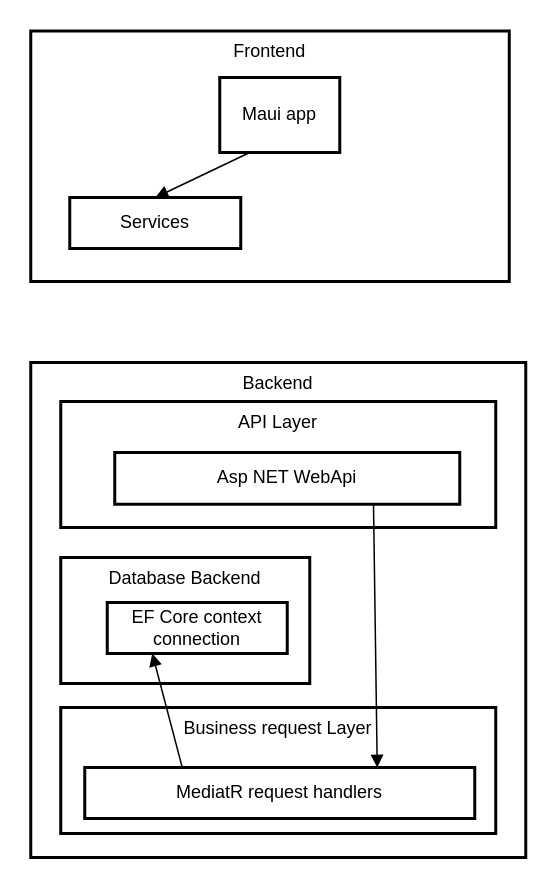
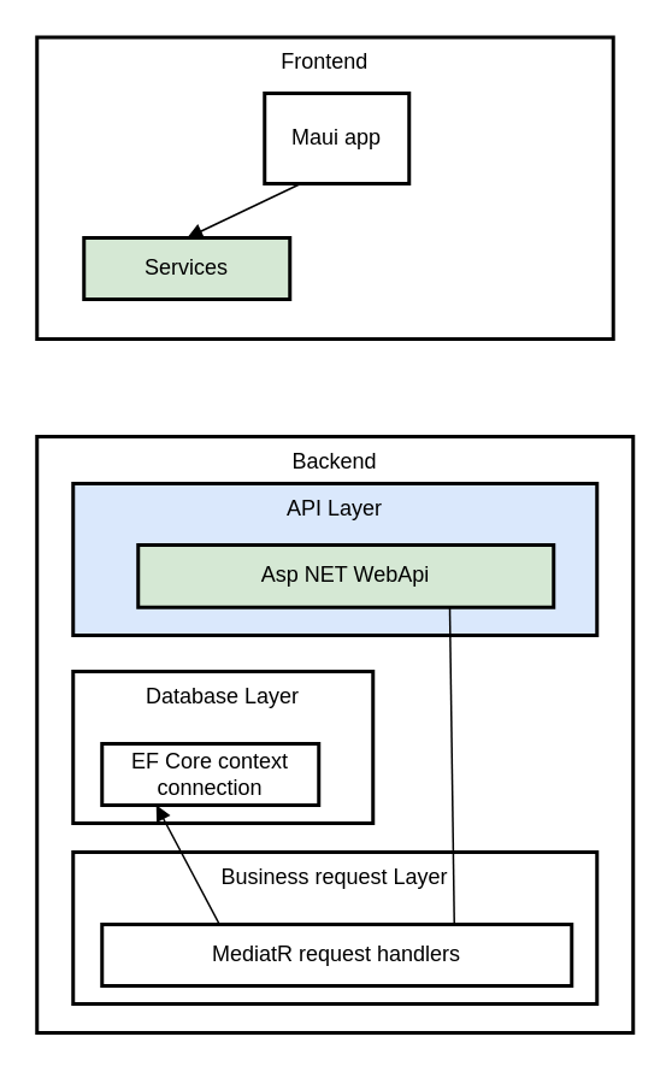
  <mxCell id="0" />
  <mxCell id="1" parent="0" />
  <mxCell id="2" value="Backend" style="whiteSpace=wrap;strokeWidth=2;verticalAlign=top;" parent="1" vertex="1"><mxGeometry x="20" y="241" width="330" height="330" as="geometry" /></mxCell>
- <mxCell id="3" value="API Layer" style="whiteSpace=wrap;strokeWidth=2;verticalAlign=top;" parent="1" vertex="1"><mxGeometry x="40" y="267" width="290" height="84" as="geometry" /></mxCell>
- <mxCell id="4" value="Asp NET WebApi" style="whiteSpace=wrap;strokeWidth=2;" parent="1" vertex="1"><mxGeometry x="76" y="301" width="230" height="34.5" as="geometry" /></mxCell>
+ <mxCell id="3" value="API Layer" style="whiteSpace=wrap;strokeWidth=2;verticalAlign=top;fillColor=#dae8fc;" parent="1" vertex="1"><mxGeometry x="40" y="267" width="290" height="84" as="geometry" /></mxCell>
+ <mxCell id="4" value="Asp NET WebApi" style="whiteSpace=wrap;strokeWidth=2;fillColor=#d5e8d4;" parent="1" vertex="1"><mxGeometry x="76" y="301" width="230" height="34.5" as="geometry" /></mxCell>
  <mxCell id="5" value="Frontend" style="whiteSpace=wrap;strokeWidth=2;verticalAlign=top;" parent="1" vertex="1"><mxGeometry x="20" y="20" width="319" height="167" as="geometry" /></mxCell>
  <mxCell id="6" value="Maui app" style="whiteSpace=wrap;strokeWidth=2;" parent="1" vertex="1"><mxGeometry x="146" y="51" width="80" height="50" as="geometry" /></mxCell>
- <mxCell id="7" value="Services" style="whiteSpace=wrap;strokeWidth=2;" parent="1" vertex="1"><mxGeometry x="46" y="131" width="114" height="34" as="geometry" /></mxCell>
+ <mxCell id="7" value="Services" style="whiteSpace=wrap;strokeWidth=2;fillColor=#d5e8d4;" parent="1" vertex="1"><mxGeometry x="46" y="131" width="114" height="34" as="geometry" /></mxCell>
  <mxCell id="8" value="" style="curved=1;startArrow=none;endArrow=block;exitX=0.25;exitY=1;entryX=0.501;entryY=-0.01;rounded=0;exitDx=0;exitDy=0;" parent="1" source="6" target="7" edge="1"><mxGeometry relative="1" as="geometry" /></mxCell>
- <mxCell id="9" value="Database Backend" style="whiteSpace=wrap;strokeWidth=2;verticalAlign=top;" vertex="1" parent="1"><mxGeometry x="40" y="371" width="166" height="84" as="geometry" /></mxCell>
- <mxCell id="10" value="EF Core context connection" style="whiteSpace=wrap;strokeWidth=2;" vertex="1" parent="1"><mxGeometry x="71" y="401" width="120" height="34" as="geometry" /></mxCell>
+ <mxCell id="9" value="Database Layer" style="whiteSpace=wrap;strokeWidth=2;verticalAlign=top;" vertex="1" parent="1"><mxGeometry x="40" y="371" width="166" height="84" as="geometry" /></mxCell>
+ <mxCell id="10" value="EF Core context connection" style="whiteSpace=wrap;strokeWidth=2;" vertex="1" parent="1"><mxGeometry x="56" y="411" width="120" height="34" as="geometry" /></mxCell>
  <mxCell id="11" value="Business request Layer" style="whiteSpace=wrap;strokeWidth=2;verticalAlign=top;" vertex="1" parent="1"><mxGeometry x="40" y="471" width="290" height="84" as="geometry" /></mxCell>
  <mxCell id="12" value="MediatR request handlers" style="whiteSpace=wrap;strokeWidth=2;" vertex="1" parent="1"><mxGeometry x="56" y="511" width="260" height="34" as="geometry" /></mxCell>
  <mxCell id="13" value="" style="curved=1;startArrow=none;endArrow=block;exitX=0.25;exitY=0;entryX=0.25;entryY=1;rounded=0;exitDx=0;exitDy=0;entryDx=0;entryDy=0;" edge="1" parent="1" source="12" target="10"><mxGeometry relative="1" as="geometry"><Array as="points" /><mxPoint x="124" y="621" as="sourcePoint" /><mxPoint x="76" y="696" as="targetPoint" /></mxGeometry></mxCell>
- <mxCell id="14" value="" style="curved=1;startArrow=none;endArrow=block;exitX=0.75;exitY=1;entryX=0.75;entryY=0;rounded=0;entryDx=0;entryDy=0;exitDx=0;exitDy=0;" edge="1" parent="1" source="4" target="12"><mxGeometry relative="1" as="geometry"><Array as="points" /><mxPoint x="236" y="340" as="sourcePoint" /><mxPoint x="267" y="476" as="targetPoint" /></mxGeometry></mxCell>
+ <mxCell id="14" value="" style="curved=1;startArrow=none;endArrow=none;exitX=0.75;exitY=1;entryX=0.75;entryY=0;rounded=0;entryDx=0;entryDy=0;exitDx=0;exitDy=0;" edge="1" parent="1" source="4" target="12"><mxGeometry relative="1" as="geometry"><Array as="points" /><mxPoint x="236" y="340" as="sourcePoint" /><mxPoint x="267" y="476" as="targetPoint" /></mxGeometry></mxCell>
